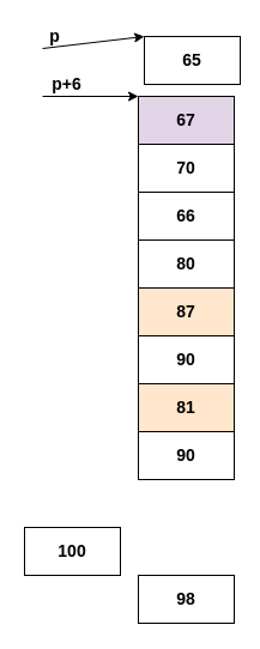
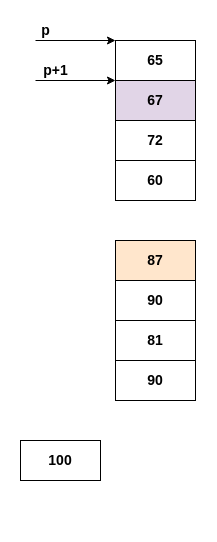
  <mxCell id="0" />
  <mxCell id="1" parent="0" />
- <mxCell id="2" value="&lt;font style=&quot;font-size: 14px&quot;&gt;&lt;b&gt;65&lt;/b&gt;&lt;/font&gt;" style="rounded=0;whiteSpace=wrap;html=1;" vertex="1" parent="1"><mxGeometry x="120" y="30" width="80" height="40" as="geometry" /></mxCell>
+ <mxCell id="2" value="&lt;font style=&quot;font-size: 14px&quot;&gt;&lt;b&gt;65&lt;/b&gt;&lt;/font&gt;" style="rounded=0;whiteSpace=wrap;html=1;" vertex="1" parent="1"><mxGeometry x="115" y="40" width="80" height="40" as="geometry" /></mxCell>
  <mxCell id="3" value="&lt;font style=&quot;font-size: 14px&quot;&gt;&lt;b&gt;67&lt;/b&gt;&lt;/font&gt;" style="rounded=0;whiteSpace=wrap;html=1;fillColor=#e1d5e7;" vertex="1" parent="1"><mxGeometry x="115" y="80" width="80" height="40" as="geometry" /></mxCell>
- <mxCell id="4" value="&lt;font style=&quot;font-size: 14px&quot;&gt;&lt;b&gt;70&lt;/b&gt;&lt;/font&gt;" style="rounded=0;whiteSpace=wrap;html=1;" vertex="1" parent="1"><mxGeometry x="115" y="120" width="80" height="40" as="geometry" /></mxCell>
- <mxCell id="5" value="&lt;font style=&quot;font-size: 14px&quot;&gt;&lt;b&gt;66&lt;/b&gt;&lt;/font&gt;" style="rounded=0;whiteSpace=wrap;html=1;" vertex="1" parent="1"><mxGeometry x="115" y="160" width="80" height="40" as="geometry" /></mxCell>
- <mxCell id="6" value="&lt;font style=&quot;font-size: 14px&quot;&gt;&lt;b&gt;80&lt;/b&gt;&lt;/font&gt;" style="rounded=0;whiteSpace=wrap;html=1;" vertex="1" parent="1"><mxGeometry x="115" y="200" width="80" height="40" as="geometry" /></mxCell>
+ <mxCell id="4" value="&lt;font style=&quot;font-size: 14px&quot;&gt;&lt;b&gt;72&lt;/b&gt;&lt;/font&gt;" style="rounded=0;whiteSpace=wrap;html=1;" vertex="1" parent="1"><mxGeometry x="115" y="120" width="80" height="40" as="geometry" /></mxCell>
+ <mxCell id="5" value="&lt;font style=&quot;font-size: 14px&quot;&gt;&lt;b&gt;60&lt;/b&gt;&lt;/font&gt;" style="rounded=0;whiteSpace=wrap;html=1;" vertex="1" parent="1"><mxGeometry x="115" y="160" width="80" height="40" as="geometry" /></mxCell>
  <mxCell id="7" value="&lt;font style=&quot;font-size: 14px&quot;&gt;&lt;b&gt;87&lt;/b&gt;&lt;/font&gt;" style="rounded=0;whiteSpace=wrap;html=1;fillColor=#ffe6cc;" vertex="1" parent="1"><mxGeometry x="115" y="240" width="80" height="40" as="geometry" /></mxCell>
  <mxCell id="8" value="&lt;font style=&quot;font-size: 14px&quot;&gt;&lt;b&gt;90&lt;/b&gt;&lt;/font&gt;" style="rounded=0;whiteSpace=wrap;html=1;" vertex="1" parent="1"><mxGeometry x="115" y="280" width="80" height="40" as="geometry" /></mxCell>
- <mxCell id="9" value="&lt;font style=&quot;font-size: 14px&quot;&gt;&lt;b&gt;81&lt;/b&gt;&lt;/font&gt;" style="rounded=0;whiteSpace=wrap;html=1;fillColor=#ffe6cc;" vertex="1" parent="1"><mxGeometry x="115" y="320" width="80" height="40" as="geometry" /></mxCell>
+ <mxCell id="9" value="&lt;font style=&quot;font-size: 14px&quot;&gt;&lt;b&gt;81&lt;/b&gt;&lt;/font&gt;" style="rounded=0;whiteSpace=wrap;html=1;" vertex="1" parent="1"><mxGeometry x="115" y="320" width="80" height="40" as="geometry" /></mxCell>
  <mxCell id="10" value="&lt;font style=&quot;font-size: 14px&quot;&gt;&lt;b&gt;90&lt;/b&gt;&lt;/font&gt;" style="rounded=0;whiteSpace=wrap;html=1;" vertex="1" parent="1"><mxGeometry x="115" y="360" width="80" height="40" as="geometry" /></mxCell>
  <mxCell id="11" value="&lt;font style=&quot;font-size: 14px&quot;&gt;&lt;b&gt;100&lt;/b&gt;&lt;/font&gt;" style="rounded=0;whiteSpace=wrap;html=1;" vertex="1" parent="1"><mxGeometry x="20" y="440" width="80" height="40" as="geometry" /></mxCell>
- <mxCell id="12" value="&lt;font style=&quot;font-size: 14px&quot;&gt;&lt;b&gt;98&lt;/b&gt;&lt;/font&gt;" style="rounded=0;whiteSpace=wrap;html=1;" vertex="1" parent="1"><mxGeometry x="115" y="480" width="80" height="40" as="geometry" /></mxCell>
  <mxCell id="13" value="" style="endArrow=classic;html=1;entryX=0;entryY=0;entryDx=0;entryDy=0;" edge="1" parent="1" target="2"><mxGeometry width="50" height="50" relative="1" as="geometry"><mxPoint x="35" y="40" as="sourcePoint" /><mxPoint x="85" y="40" as="targetPoint" /></mxGeometry></mxCell>
  <mxCell id="14" value="" style="endArrow=classic;html=1;entryX=0;entryY=0;entryDx=0;entryDy=0;" edge="1" parent="1" target="3"><mxGeometry width="50" height="50" relative="1" as="geometry"><mxPoint x="35" y="80" as="sourcePoint" /><mxPoint x="125" y="50" as="targetPoint" /></mxGeometry></mxCell>
  <mxCell id="15" value="&lt;font style=&quot;font-size: 14px&quot;&gt;&lt;b&gt;p&lt;/b&gt;&lt;/font&gt;" style="text;html=1;align=center;verticalAlign=middle;resizable=0;points=[];autosize=1;" vertex="1" parent="1"><mxGeometry x="35" y="20" width="20" height="20" as="geometry" /></mxCell>
- <mxCell id="16" value="&lt;font style=&quot;font-size: 14px&quot;&gt;&lt;b&gt;p+6&lt;/b&gt;&lt;/font&gt;" style="text;html=1;align=center;verticalAlign=middle;resizable=0;points=[];autosize=1;" vertex="1" parent="1"><mxGeometry x="35" y="60" width="40" height="20" as="geometry" /></mxCell>
+ <mxCell id="16" value="&lt;font style=&quot;font-size: 14px&quot;&gt;&lt;b&gt;p+1&lt;/b&gt;&lt;/font&gt;" style="text;html=1;align=center;verticalAlign=middle;resizable=0;points=[];autosize=1;" vertex="1" parent="1"><mxGeometry x="35" y="60" width="40" height="20" as="geometry" /></mxCell>
